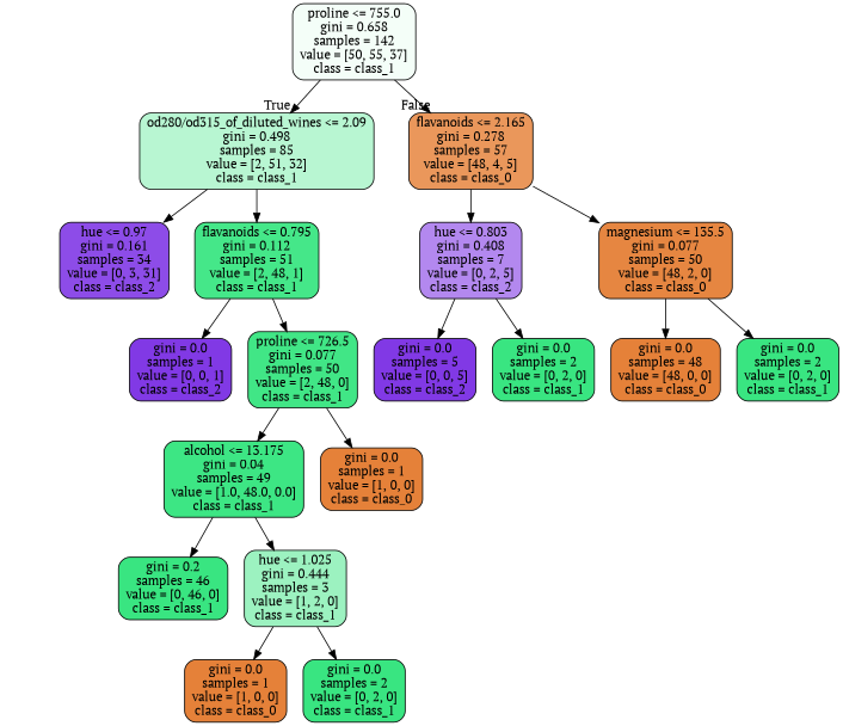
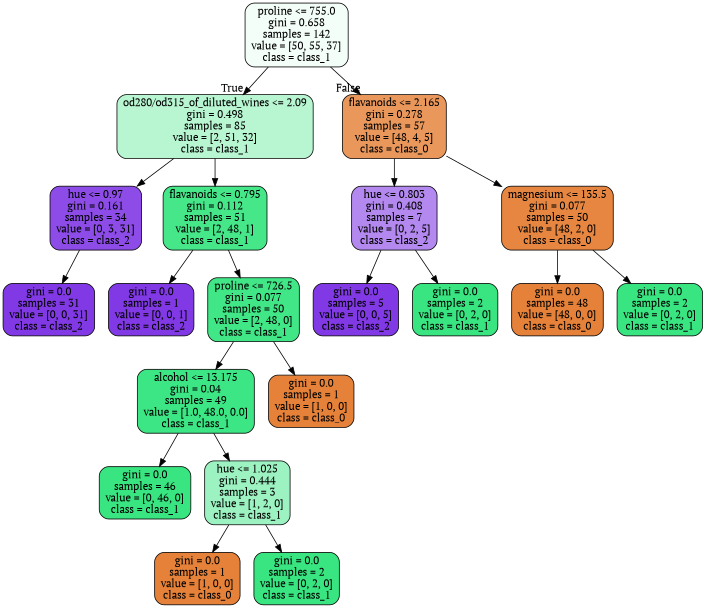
  digraph {
    fontname="PT Serif"
    node [color=black fillcolor="#39e581" fontname="PT Serif" shape=box style="filled, rounded"]
    edge [fontname="PT Serif"]
    n1 [fillcolor="#f4fef8" label="proline <= 755.0\ngini = 0.658\nsamples = 142\nvalue = [50, 55, 37]\nclass = class_1"]
    n2 [fillcolor="#b8f6d2" label="od280/od315_of_diluted_wines <= 2.09\ngini = 0.498\nsamples = 85\nvalue = [2, 51, 32]\nclass = class_1"]
    n3 [fillcolor="#ea975b" label="flavanoids <= 2.165\ngini = 0.278\nsamples = 57\nvalue = [48, 4, 5]\nclass = class_0"]
    n4 [fillcolor="#8d4ce8" label="hue <= 0.97\ngini = 0.161\nsamples = 34\nvalue = [0, 3, 31]\nclass = class_2"]
    n5 [fillcolor="#45e789" label="flavanoids <= 0.795\ngini = 0.112\nsamples = 51\nvalue = [2, 48, 1]\nclass = class_1"]
    n6 [fillcolor="#b388ef" label="hue <= 0.803\ngini = 0.408\nsamples = 7\nvalue = [0, 2, 5]\nclass = class_2"]
    n7 [fillcolor="#e68641" label="magnesium <= 135.5\ngini = 0.077\nsamples = 50\nvalue = [48, 2, 0]\nclass = class_0"]
+   n8 [fillcolor="#8139e5" label="gini = 0.0\nsamples = 31\nvalue = [0, 0, 31]\nclass = class_2"]
    n9 [fillcolor="#8139e5" label="gini = 0.0\nsamples = 1\nvalue = [0, 0, 1]\nclass = class_2"]
    n10 [fillcolor="#41e686" label="proline <= 726.5\ngini = 0.077\nsamples = 50\nvalue = [2, 48, 0]\nclass = class_1"]
    n11 [fillcolor="#3de684" label="alcohol <= 13.175\ngini = 0.04\nsamples = 49\nvalue = [1.0, 48.0, 0.0]\nclass = class_1"]
    n12 [fillcolor="#e58139" label="gini = 0.0\nsamples = 1\nvalue = [1, 0, 0]\nclass = class_0"]
-   n13 [label="gini = 0.2\nsamples = 46\nvalue = [0, 46, 0]\nclass = class_1"]
+   n13 [label="gini = 0.0\nsamples = 46\nvalue = [0, 46, 0]\nclass = class_1"]
    n14 [fillcolor="#9cf2c0" label="hue <= 1.025\ngini = 0.444\nsamples = 3\nvalue = [1, 2, 0]\nclass = class_1"]
    n15 [fillcolor="#e58139" label="gini = 0.0\nsamples = 1\nvalue = [1, 0, 0]\nclass = class_0"]
    n16 [label="gini = 0.0\nsamples = 2\nvalue = [0, 2, 0]\nclass = class_1"]
    n17 [fillcolor="#8139e5" label="gini = 0.0\nsamples = 5\nvalue = [0, 0, 5]\nclass = class_2"]
    n18 [label="gini = 0.0\nsamples = 2\nvalue = [0, 2, 0]\nclass = class_1"]
    n19 [fillcolor="#e58139" label="gini = 0.0\nsamples = 48\nvalue = [48, 0, 0]\nclass = class_0"]
    n20 [label="gini = 0.0\nsamples = 2\nvalue = [0, 2, 0]\nclass = class_1"]
    n1 -> n2 [headlabel=True labelangle=45 labeldistance=2.5]
    n1 -> n3 [headlabel=False labelangle=-45 labeldistance=2.5]
    n2 -> n4
    n2 -> n5
    n3 -> n6
    n3 -> n7
+   n4 -> n8
    n5 -> n9
    n5 -> n10
    n6 -> n17
    n6 -> n18
    n7 -> n19
    n7 -> n20
    n10 -> n11
    n10 -> n12
    n11 -> n13
    n11 -> n14
    n14 -> n15
    n14 -> n16
  }
